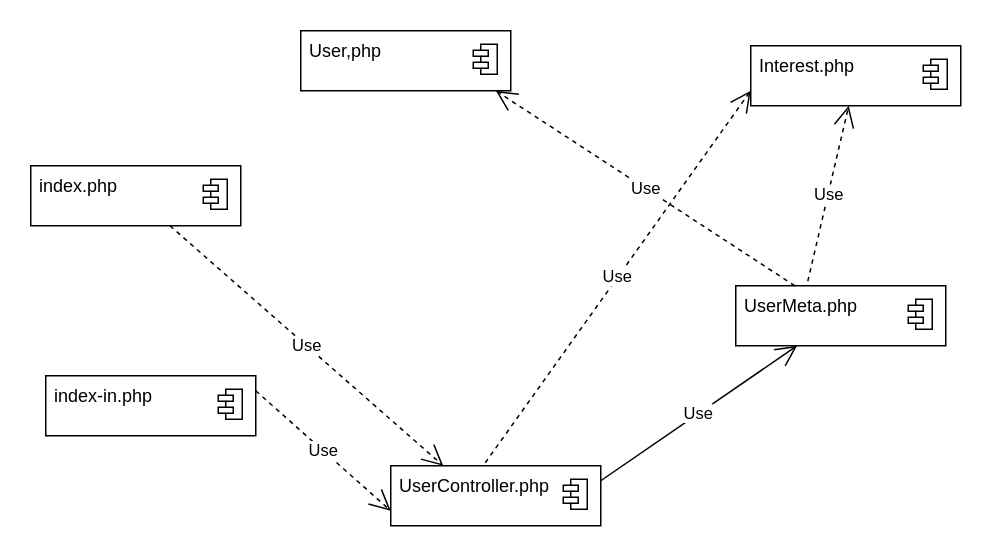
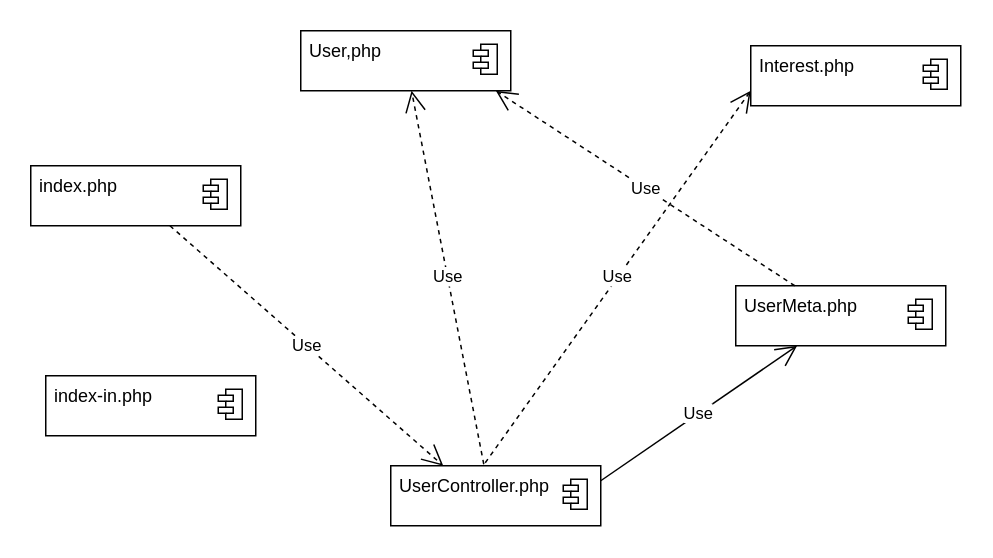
  <mxCell id="0" />
  <mxCell id="1" parent="0" />
  <mxCell id="2" value="" style="fontStyle=1;align=center;verticalAlign=top;childLayout=stackLayout;horizontal=1;horizontalStack=0;resizeParent=1;resizeParentMax=0;resizeLast=0;marginBottom=0;" parent="1" vertex="1"><mxGeometry x="20" y="110" width="140" height="40" as="geometry" /></mxCell>
  <mxCell id="3" value="index.php" style="html=1;align=left;spacingLeft=4;verticalAlign=top;strokeColor=none;fillColor=none;" parent="2" vertex="1"><mxGeometry width="140" height="40" as="geometry" /></mxCell>
  <mxCell id="4" value="" style="shape=module;jettyWidth=10;jettyHeight=4;" parent="3" vertex="1"><mxGeometry x="1" width="16" height="20" relative="1" as="geometry"><mxPoint x="-25" y="9" as="offset" /></mxGeometry></mxCell>
  <mxCell id="5" value="" style="fontStyle=1;align=center;verticalAlign=top;childLayout=stackLayout;horizontal=1;horizontalStack=0;resizeParent=1;resizeParentMax=0;resizeLast=0;marginBottom=0;" parent="1" vertex="1"><mxGeometry x="200" y="20" width="140" height="40" as="geometry" /></mxCell>
  <mxCell id="6" value="User,php" style="html=1;align=left;spacingLeft=4;verticalAlign=top;strokeColor=none;fillColor=none;" parent="5" vertex="1"><mxGeometry width="140" height="40" as="geometry" /></mxCell>
  <mxCell id="7" value="" style="shape=module;jettyWidth=10;jettyHeight=4;" parent="6" vertex="1"><mxGeometry x="1" width="16" height="20" relative="1" as="geometry"><mxPoint x="-25" y="9" as="offset" /></mxGeometry></mxCell>
  <mxCell id="8" value="" style="fontStyle=1;align=center;verticalAlign=top;childLayout=stackLayout;horizontal=1;horizontalStack=0;resizeParent=1;resizeParentMax=0;resizeLast=0;marginBottom=0;" parent="1" vertex="1"><mxGeometry x="260" y="310" width="140" height="40" as="geometry" /></mxCell>
  <mxCell id="9" value="UserController.php" style="html=1;align=left;spacingLeft=4;verticalAlign=top;strokeColor=none;fillColor=none;" parent="8" vertex="1"><mxGeometry width="140" height="40" as="geometry" /></mxCell>
  <mxCell id="10" value="" style="shape=module;jettyWidth=10;jettyHeight=4;" parent="9" vertex="1"><mxGeometry x="1" width="16" height="20" relative="1" as="geometry"><mxPoint x="-25" y="9" as="offset" /></mxGeometry></mxCell>
  <mxCell id="11" value="" style="fontStyle=1;align=center;verticalAlign=top;childLayout=stackLayout;horizontal=1;horizontalStack=0;resizeParent=1;resizeParentMax=0;resizeLast=0;marginBottom=0;" parent="1" vertex="1"><mxGeometry x="30" y="250" width="140" height="40" as="geometry" /></mxCell>
  <mxCell id="12" value="index-in.php" style="html=1;align=left;spacingLeft=4;verticalAlign=top;strokeColor=none;fillColor=none;" parent="11" vertex="1"><mxGeometry width="140" height="40" as="geometry" /></mxCell>
  <mxCell id="13" value="" style="shape=module;jettyWidth=10;jettyHeight=4;" parent="12" vertex="1"><mxGeometry x="1" width="16" height="20" relative="1" as="geometry"><mxPoint x="-25" y="9" as="offset" /></mxGeometry></mxCell>
  <mxCell id="14" value="" style="fontStyle=1;align=center;verticalAlign=top;childLayout=stackLayout;horizontal=1;horizontalStack=0;resizeParent=1;resizeParentMax=0;resizeLast=0;marginBottom=0;" parent="1" vertex="1"><mxGeometry x="490" y="190" width="140" height="40" as="geometry" /></mxCell>
  <mxCell id="15" value="UserMeta.php" style="html=1;align=left;spacingLeft=4;verticalAlign=top;strokeColor=none;fillColor=none;" parent="14" vertex="1"><mxGeometry width="140" height="40" as="geometry" /></mxCell>
  <mxCell id="16" value="" style="shape=module;jettyWidth=10;jettyHeight=4;" parent="15" vertex="1"><mxGeometry x="1" width="16" height="20" relative="1" as="geometry"><mxPoint x="-25" y="9" as="offset" /></mxGeometry></mxCell>
  <mxCell id="17" value="" style="fontStyle=1;align=center;verticalAlign=top;childLayout=stackLayout;horizontal=1;horizontalStack=0;resizeParent=1;resizeParentMax=0;resizeLast=0;marginBottom=0;" parent="1" vertex="1"><mxGeometry x="500" y="30" width="140" height="40" as="geometry" /></mxCell>
  <mxCell id="18" value="Interest.php" style="html=1;align=left;spacingLeft=4;verticalAlign=top;strokeColor=none;fillColor=none;" parent="17" vertex="1"><mxGeometry width="140" height="40" as="geometry" /></mxCell>
  <mxCell id="19" value="" style="shape=module;jettyWidth=10;jettyHeight=4;" parent="18" vertex="1"><mxGeometry x="1" width="16" height="20" relative="1" as="geometry"><mxPoint x="-25" y="9" as="offset" /></mxGeometry></mxCell>
  <mxCell id="20" value="Use" style="endArrow=open;endSize=12;dashed=1;html=1;entryX=0.929;entryY=1;entryDx=0;entryDy=0;entryPerimeter=0;" parent="1" source="15" target="6" edge="1"><mxGeometry width="160" relative="1" as="geometry"><mxPoint x="380" y="150" as="sourcePoint" /><mxPoint x="310" y="140" as="targetPoint" /></mxGeometry></mxCell>
- <mxCell id="21" value="Use" style="endArrow=open;endSize=12;dashed=1;html=1;exitX=0.343;exitY=-0.075;exitDx=0;exitDy=0;exitPerimeter=0;" parent="1" source="15" target="18" edge="1"><mxGeometry width="160" relative="1" as="geometry"><mxPoint x="390" y="160" as="sourcePoint" /><mxPoint x="340.06" y="70" as="targetPoint" /></mxGeometry></mxCell>
  <mxCell id="22" value="Use" style="endArrow=open;endSize=12;dashed=1;html=1;entryX=0.25;entryY=0;entryDx=0;entryDy=0;" parent="1" source="3" target="9" edge="1"><mxGeometry width="160" relative="1" as="geometry"><mxPoint x="431.677" y="170" as="sourcePoint" /><mxPoint x="340.06" y="70" as="targetPoint" /></mxGeometry></mxCell>
- <mxCell id="23" value="Use" style="endArrow=open;endSize=12;dashed=1;html=1;entryX=0;entryY=0.75;entryDx=0;entryDy=0;exitX=1;exitY=0.25;exitDx=0;exitDy=0;" parent="1" source="12" target="9" edge="1"><mxGeometry width="160" relative="1" as="geometry"><mxPoint x="130.833" y="160" as="sourcePoint" /><mxPoint x="285" y="260" as="targetPoint" /></mxGeometry></mxCell>
  <mxCell id="24" value="Use" style="endArrow=open;endSize=12;dashed=0;html=1;exitX=1;exitY=0.25;exitDx=0;exitDy=0;" parent="1" source="9" target="15" edge="1"><mxGeometry width="160" relative="1" as="geometry"><mxPoint x="130.833" y="160" as="sourcePoint" /><mxPoint x="285" y="260" as="targetPoint" /></mxGeometry></mxCell>
  <mxCell id="25" value="Use" style="endArrow=open;endSize=12;dashed=1;html=1;entryX=0;entryY=0.75;entryDx=0;entryDy=0;exitX=0.45;exitY=-0.05;exitDx=0;exitDy=0;exitPerimeter=0;" parent="1" source="9" target="18" edge="1"><mxGeometry width="160" relative="1" as="geometry"><mxPoint x="140.833" y="170" as="sourcePoint" /><mxPoint x="295" y="270" as="targetPoint" /></mxGeometry></mxCell>
+ <mxCell id="26" value="Use" style="endArrow=open;endSize=12;dashed=1;html=1;exitX=0.443;exitY=-0.025;exitDx=0;exitDy=0;exitPerimeter=0;" parent="1" source="9" target="6" edge="1"><mxGeometry width="160" relative="1" as="geometry"><mxPoint x="330" y="240" as="sourcePoint" /><mxPoint x="305" y="280" as="targetPoint" /></mxGeometry></mxCell>
